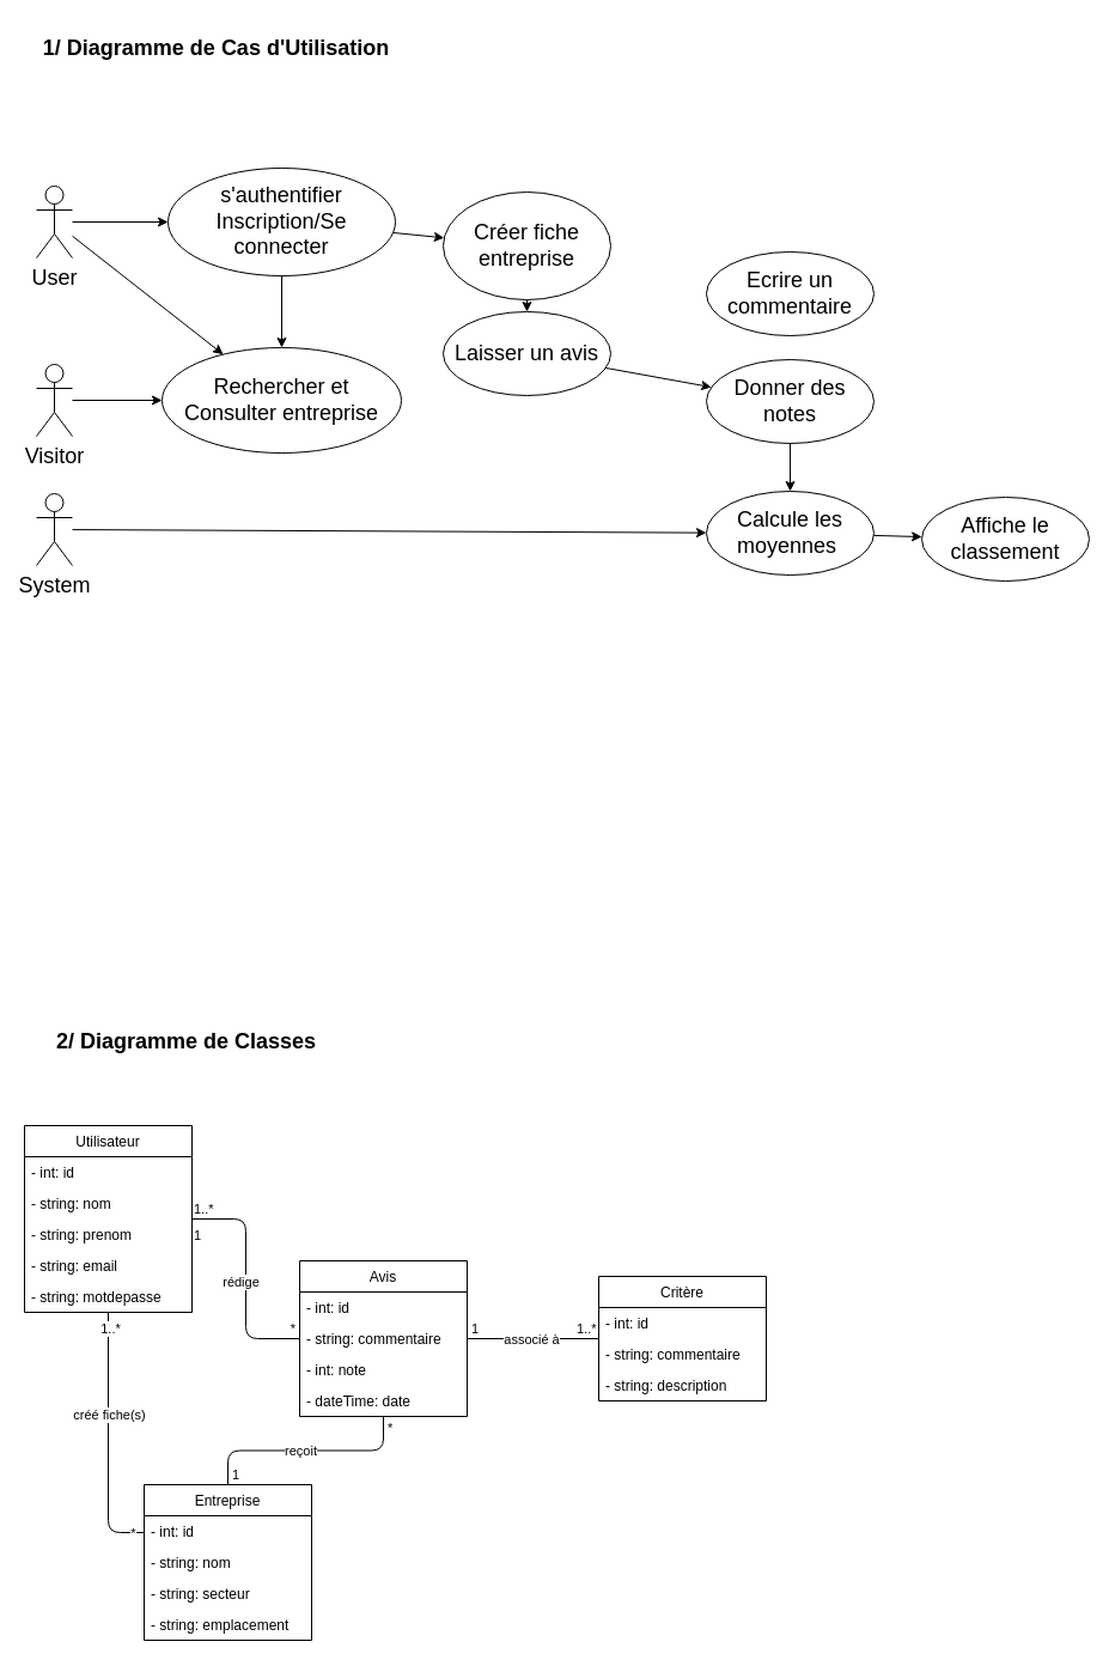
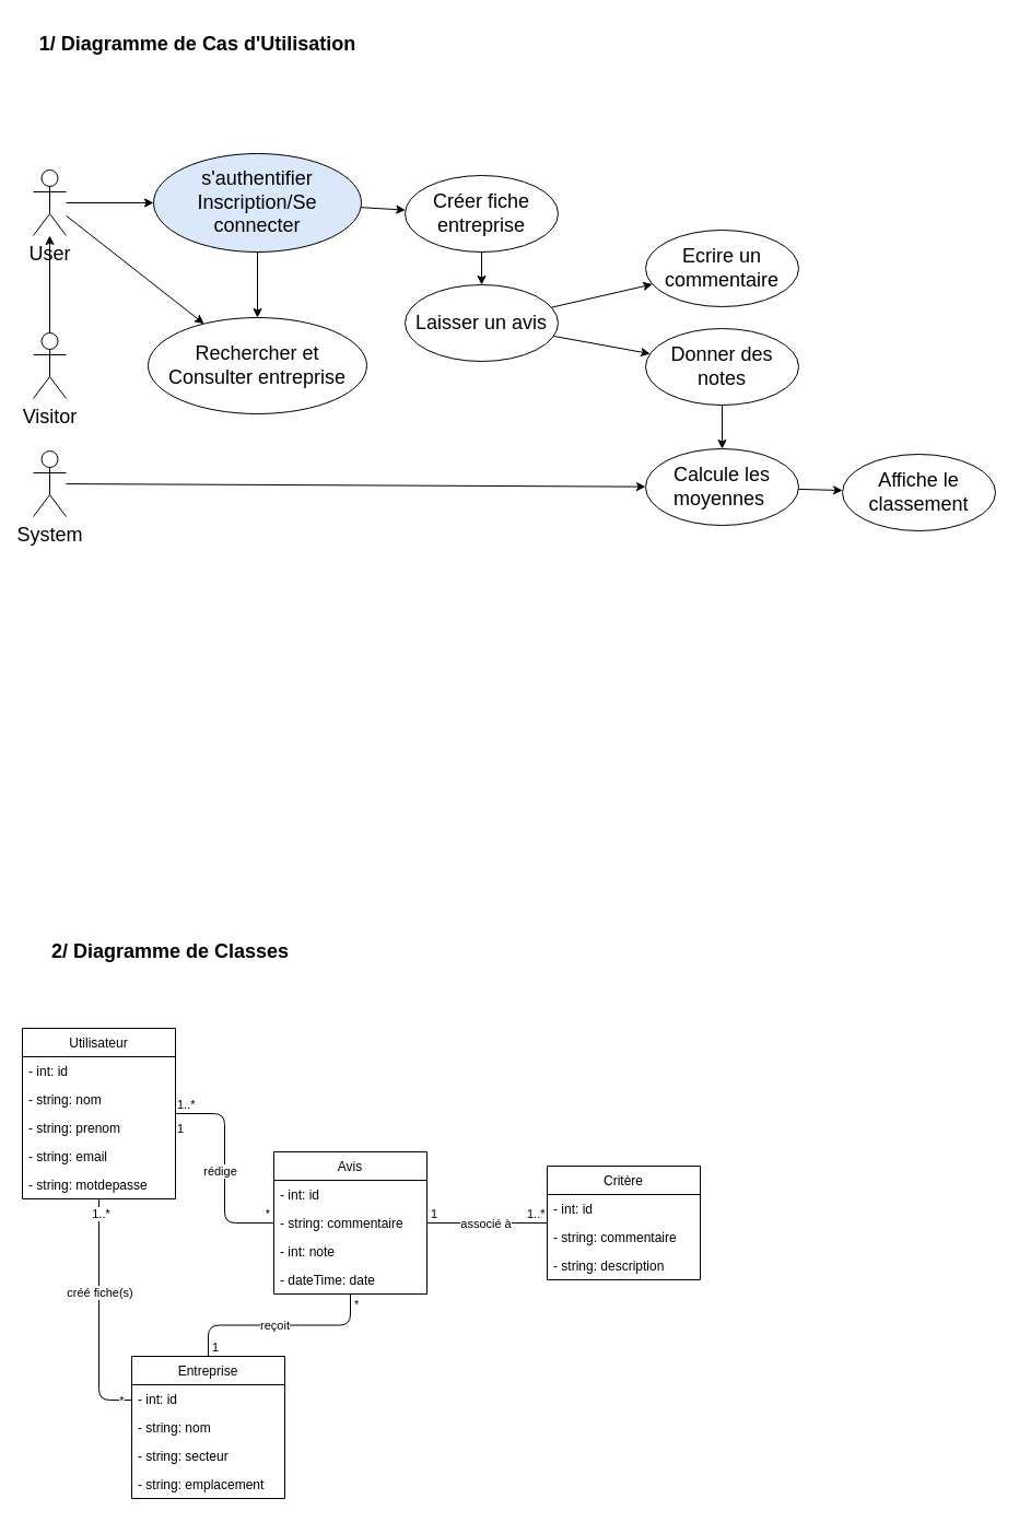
  <mxCell id="0" />
  <mxCell id="1" parent="0" />
  <mxCell id="2" style="edgeStyle=orthogonalEdgeStyle;html=1;endArrow=none;endFill=0;" edge="1" parent="1" source="6" target="12"><mxGeometry relative="1" as="geometry"><Array as="points"><mxPoint x="90" y="1280" /></Array></mxGeometry></mxCell>
  <mxCell id="3" value="créé fiche(s)" style="edgeLabel;html=1;align=center;verticalAlign=middle;resizable=0;points=[];" vertex="1" connectable="0" parent="2"><mxGeometry x="-0.205" y="-2" relative="1" as="geometry"><mxPoint x="2" as="offset" /></mxGeometry></mxCell>
  <mxCell id="4" value="1..*" style="edgeLabel;html=1;align=center;verticalAlign=middle;resizable=0;points=[];" vertex="1" connectable="0" parent="2"><mxGeometry x="-0.877" y="1" relative="1" as="geometry"><mxPoint as="offset" /></mxGeometry></mxCell>
  <mxCell id="5" value="*" style="edgeLabel;html=1;align=center;verticalAlign=middle;resizable=0;points=[];" vertex="1" connectable="0" parent="2"><mxGeometry x="0.796" relative="1" as="geometry"><mxPoint x="12" as="offset" /></mxGeometry></mxCell>
  <mxCell id="6" value="Utilisateur" style="swimlane;fontStyle=0;childLayout=stackLayout;horizontal=1;startSize=26;fillColor=none;horizontalStack=0;resizeParent=1;resizeParentMax=0;resizeLast=0;collapsible=1;marginBottom=0;" parent="1" vertex="1"><mxGeometry x="20" y="940" width="140" height="156" as="geometry" /></mxCell>
  <mxCell id="7" value="- int: id" style="text;strokeColor=none;fillColor=none;align=left;verticalAlign=top;spacingLeft=4;spacingRight=4;overflow=hidden;rotatable=0;points=[[0,0.5],[1,0.5]];portConstraint=eastwest;" parent="6" vertex="1"><mxGeometry y="26" width="140" height="26" as="geometry" /></mxCell>
  <mxCell id="8" value="- string: nom" style="text;strokeColor=none;fillColor=none;align=left;verticalAlign=top;spacingLeft=4;spacingRight=4;overflow=hidden;rotatable=0;points=[[0,0.5],[1,0.5]];portConstraint=eastwest;" parent="6" vertex="1"><mxGeometry y="52" width="140" height="26" as="geometry" /></mxCell>
  <mxCell id="9" value="- string: prenom" style="text;strokeColor=none;fillColor=none;align=left;verticalAlign=top;spacingLeft=4;spacingRight=4;overflow=hidden;rotatable=0;points=[[0,0.5],[1,0.5]];portConstraint=eastwest;" parent="6" vertex="1"><mxGeometry y="78" width="140" height="26" as="geometry" /></mxCell>
  <mxCell id="10" value="- string: email" style="text;strokeColor=none;fillColor=none;align=left;verticalAlign=top;spacingLeft=4;spacingRight=4;overflow=hidden;rotatable=0;points=[[0,0.5],[1,0.5]];portConstraint=eastwest;" parent="6" vertex="1"><mxGeometry y="104" width="140" height="26" as="geometry" /></mxCell>
  <mxCell id="11" value="- string: motdepasse" style="text;strokeColor=none;fillColor=none;align=left;verticalAlign=top;spacingLeft=4;spacingRight=4;overflow=hidden;rotatable=0;points=[[0,0.5],[1,0.5]];portConstraint=eastwest;" parent="6" vertex="1"><mxGeometry y="130" width="140" height="26" as="geometry" /></mxCell>
  <mxCell id="12" value="Entreprise" style="swimlane;fontStyle=0;childLayout=stackLayout;horizontal=1;startSize=26;fillColor=none;horizontalStack=0;resizeParent=1;resizeParentMax=0;resizeLast=0;collapsible=1;marginBottom=0;" parent="1" vertex="1"><mxGeometry x="120" y="1240" width="140" height="130" as="geometry" /></mxCell>
  <mxCell id="13" value="- int: id" style="text;strokeColor=none;fillColor=none;align=left;verticalAlign=top;spacingLeft=4;spacingRight=4;overflow=hidden;rotatable=0;points=[[0,0.5],[1,0.5]];portConstraint=eastwest;" parent="12" vertex="1"><mxGeometry y="26" width="140" height="26" as="geometry" /></mxCell>
  <mxCell id="14" value="- string: nom" style="text;strokeColor=none;fillColor=none;align=left;verticalAlign=top;spacingLeft=4;spacingRight=4;overflow=hidden;rotatable=0;points=[[0,0.5],[1,0.5]];portConstraint=eastwest;" parent="12" vertex="1"><mxGeometry y="52" width="140" height="26" as="geometry" /></mxCell>
  <mxCell id="15" value="- string: secteur" style="text;strokeColor=none;fillColor=none;align=left;verticalAlign=top;spacingLeft=4;spacingRight=4;overflow=hidden;rotatable=0;points=[[0,0.5],[1,0.5]];portConstraint=eastwest;" parent="12" vertex="1"><mxGeometry y="78" width="140" height="26" as="geometry" /></mxCell>
  <mxCell id="16" value="- string: emplacement" style="text;strokeColor=none;fillColor=none;align=left;verticalAlign=top;spacingLeft=4;spacingRight=4;overflow=hidden;rotatable=0;points=[[0,0.5],[1,0.5]];portConstraint=eastwest;" parent="12" vertex="1"><mxGeometry y="104" width="140" height="26" as="geometry" /></mxCell>
  <mxCell id="17" value="Avis" style="swimlane;fontStyle=0;childLayout=stackLayout;horizontal=1;startSize=26;fillColor=none;horizontalStack=0;resizeParent=1;resizeParentMax=0;resizeLast=0;collapsible=1;marginBottom=0;" parent="1" vertex="1"><mxGeometry x="250" y="1053" width="140" height="130" as="geometry" /></mxCell>
  <mxCell id="18" value="- int: id" style="text;strokeColor=none;fillColor=none;align=left;verticalAlign=top;spacingLeft=4;spacingRight=4;overflow=hidden;rotatable=0;points=[[0,0.5],[1,0.5]];portConstraint=eastwest;" parent="17" vertex="1"><mxGeometry y="26" width="140" height="26" as="geometry" /></mxCell>
  <mxCell id="19" value="- string: commentaire" style="text;strokeColor=none;fillColor=none;align=left;verticalAlign=top;spacingLeft=4;spacingRight=4;overflow=hidden;rotatable=0;points=[[0,0.5],[1,0.5]];portConstraint=eastwest;" parent="17" vertex="1"><mxGeometry y="52" width="140" height="26" as="geometry" /></mxCell>
  <mxCell id="20" value="- int: note" style="text;strokeColor=none;fillColor=none;align=left;verticalAlign=top;spacingLeft=4;spacingRight=4;overflow=hidden;rotatable=0;points=[[0,0.5],[1,0.5]];portConstraint=eastwest;" parent="17" vertex="1"><mxGeometry y="78" width="140" height="26" as="geometry" /></mxCell>
  <mxCell id="21" value="- dateTime: date" style="text;strokeColor=none;fillColor=none;align=left;verticalAlign=top;spacingLeft=4;spacingRight=4;overflow=hidden;rotatable=0;points=[[0,0.5],[1,0.5]];portConstraint=eastwest;" parent="17" vertex="1"><mxGeometry y="104" width="140" height="26" as="geometry" /></mxCell>
  <mxCell id="22" value="Critère" style="swimlane;fontStyle=0;childLayout=stackLayout;horizontal=1;startSize=26;fillColor=none;horizontalStack=0;resizeParent=1;resizeParentMax=0;resizeLast=0;collapsible=1;marginBottom=0;" parent="1" vertex="1"><mxGeometry x="500" y="1066" width="140" height="104" as="geometry" /></mxCell>
  <mxCell id="23" value="- int: id" style="text;strokeColor=none;fillColor=none;align=left;verticalAlign=top;spacingLeft=4;spacingRight=4;overflow=hidden;rotatable=0;points=[[0,0.5],[1,0.5]];portConstraint=eastwest;" parent="22" vertex="1"><mxGeometry y="26" width="140" height="26" as="geometry" /></mxCell>
  <mxCell id="24" value="- string: commentaire" style="text;strokeColor=none;fillColor=none;align=left;verticalAlign=top;spacingLeft=4;spacingRight=4;overflow=hidden;rotatable=0;points=[[0,0.5],[1,0.5]];portConstraint=eastwest;" parent="22" vertex="1"><mxGeometry y="52" width="140" height="26" as="geometry" /></mxCell>
  <mxCell id="25" value="- string: description" style="text;strokeColor=none;fillColor=none;align=left;verticalAlign=top;spacingLeft=4;spacingRight=4;overflow=hidden;rotatable=0;points=[[0,0.5],[1,0.5]];portConstraint=eastwest;" parent="22" vertex="1"><mxGeometry y="78" width="140" height="26" as="geometry" /></mxCell>
  <mxCell id="26" value="" style="endArrow=none;html=1;edgeStyle=orthogonalEdgeStyle;" parent="1" source="6" target="17" edge="1"><mxGeometry relative="1" as="geometry"><mxPoint x="160" y="1230" as="sourcePoint" /><mxPoint x="320" y="1230" as="targetPoint" /></mxGeometry></mxCell>
  <mxCell id="27" value="1..*" style="edgeLabel;resizable=0;html=1;align=left;verticalAlign=bottom;" parent="26" connectable="0" vertex="1"><mxGeometry x="-1" relative="1" as="geometry" /></mxCell>
  <mxCell id="28" value="*" style="edgeLabel;resizable=0;html=1;align=right;verticalAlign=bottom;" parent="26" connectable="0" vertex="1"><mxGeometry x="1" relative="1" as="geometry"><mxPoint x="-3" as="offset" /></mxGeometry></mxCell>
  <mxCell id="29" value="rédige" style="edgeLabel;html=1;align=center;verticalAlign=middle;resizable=0;points=[];" parent="26" vertex="1" connectable="0"><mxGeometry x="0.2" relative="1" as="geometry"><mxPoint x="-5" y="-17" as="offset" /></mxGeometry></mxCell>
  <mxCell id="30" value="" style="endArrow=none;html=1;edgeStyle=orthogonalEdgeStyle;" parent="1" source="17" target="12" edge="1"><mxGeometry relative="1" as="geometry"><mxPoint x="140" y="1128" as="sourcePoint" /><mxPoint x="260" y="1128" as="targetPoint" /></mxGeometry></mxCell>
  <mxCell id="31" value="*" style="edgeLabel;resizable=0;html=1;align=left;verticalAlign=bottom;" parent="30" connectable="0" vertex="1"><mxGeometry x="-1" relative="1" as="geometry"><mxPoint x="2" y="18" as="offset" /></mxGeometry></mxCell>
  <mxCell id="32" value="1" style="edgeLabel;resizable=0;html=1;align=right;verticalAlign=bottom;" parent="30" connectable="0" vertex="1"><mxGeometry x="1" relative="1" as="geometry"><mxPoint x="10" as="offset" /></mxGeometry></mxCell>
  <mxCell id="33" value="reçoit" style="edgeLabel;html=1;align=center;verticalAlign=middle;resizable=0;points=[];" parent="30" vertex="1" connectable="0"><mxGeometry x="0.2" relative="1" as="geometry"><mxPoint x="14" as="offset" /></mxGeometry></mxCell>
  <mxCell id="34" value="" style="endArrow=none;html=1;edgeStyle=orthogonalEdgeStyle;" parent="1" source="22" target="17" edge="1"><mxGeometry relative="1" as="geometry"><mxPoint x="150" y="1138" as="sourcePoint" /><mxPoint x="270" y="1138" as="targetPoint" /></mxGeometry></mxCell>
  <mxCell id="35" value="1..*" style="edgeLabel;resizable=0;html=1;align=left;verticalAlign=bottom;" parent="34" connectable="0" vertex="1"><mxGeometry x="-1" relative="1" as="geometry"><mxPoint x="-20" as="offset" /></mxGeometry></mxCell>
  <mxCell id="36" value="1" style="edgeLabel;resizable=0;html=1;align=right;verticalAlign=bottom;" parent="34" connectable="0" vertex="1"><mxGeometry x="1" relative="1" as="geometry"><mxPoint x="10" as="offset" /></mxGeometry></mxCell>
  <mxCell id="37" value="associé à" style="edgeLabel;html=1;align=center;verticalAlign=middle;resizable=0;points=[];" parent="34" vertex="1" connectable="0"><mxGeometry x="0.2" relative="1" as="geometry"><mxPoint x="9" as="offset" /></mxGeometry></mxCell>
  <mxCell id="38" value="&lt;b&gt;&lt;font style=&quot;font-size: 18px;&quot;&gt;2/ Diagramme de Classes&lt;/font&gt;&lt;/b&gt;" style="text;html=1;align=center;verticalAlign=middle;resizable=0;points=[];autosize=1;strokeColor=none;fillColor=none;" parent="1" vertex="1"><mxGeometry x="35" y="850" width="240" height="40" as="geometry" /></mxCell>
  <mxCell id="39" value="&lt;b&gt;&lt;font style=&quot;font-size: 18px;&quot;&gt;1/ Diagramme de Cas d'Utilisation&lt;/font&gt;&lt;/b&gt;" style="text;html=1;align=center;verticalAlign=middle;resizable=0;points=[];autosize=1;strokeColor=none;fillColor=none;" parent="1" vertex="1"><mxGeometry x="25" y="20" width="310" height="40" as="geometry" /></mxCell>
  <mxCell id="40" style="edgeStyle=none;html=1;fontSize=18;" parent="1" source="42" target="47" edge="1"><mxGeometry relative="1" as="geometry" /></mxCell>
  <mxCell id="41" style="edgeStyle=none;html=1;fontSize=18;" parent="1" source="42" target="57" edge="1"><mxGeometry relative="1" as="geometry" /></mxCell>
  <mxCell id="42" value="User" style="shape=umlActor;verticalLabelPosition=bottom;verticalAlign=top;html=1;fontSize=18;" parent="1" vertex="1"><mxGeometry x="30" y="155" width="30" height="60" as="geometry" /></mxCell>
  <mxCell id="43" style="edgeStyle=none;html=1;fontSize=18;" parent="1" source="44" target="52" edge="1"><mxGeometry relative="1" as="geometry" /></mxCell>
  <mxCell id="44" value="System" style="shape=umlActor;verticalLabelPosition=bottom;verticalAlign=top;html=1;fontSize=18;" parent="1" vertex="1"><mxGeometry x="30" y="412" width="30" height="60" as="geometry" /></mxCell>
  <mxCell id="45" value="" style="edgeStyle=none;html=1;fontSize=18;" parent="1" source="47" target="57" edge="1"><mxGeometry relative="1" as="geometry" /></mxCell>
  <mxCell id="46" style="edgeStyle=none;html=1;fontSize=18;" parent="1" source="47" target="59" edge="1"><mxGeometry relative="1" as="geometry" /></mxCell>
- <mxCell id="47" value="s'authentifier&lt;br&gt;Inscription/Se connecter" style="ellipse;whiteSpace=wrap;html=1;fontSize=18;" parent="1" vertex="1"><mxGeometry x="140" y="140" width="190" height="90" as="geometry" /></mxCell>
+ <mxCell id="47" value="s'authentifier&lt;br&gt;Inscription/Se connecter" style="ellipse;whiteSpace=wrap;html=1;fontSize=18;fillColor=#dae8fc;" parent="1" vertex="1"><mxGeometry x="140" y="140" width="190" height="90" as="geometry" /></mxCell>
+ <mxCell id="48" style="edgeStyle=none;html=1;fontSize=18;" parent="1" source="50" target="56" edge="1"><mxGeometry relative="1" as="geometry" /></mxCell>
  <mxCell id="49" style="edgeStyle=none;html=1;fontSize=18;" parent="1" source="50" target="55" edge="1"><mxGeometry relative="1" as="geometry" /></mxCell>
  <mxCell id="50" value="Laisser un avis" style="ellipse;whiteSpace=wrap;html=1;fontSize=18;fillColor=rgb(255, 255, 255);" parent="1" vertex="1"><mxGeometry x="370" y="260" width="140" height="70" as="geometry" /></mxCell>
  <mxCell id="51" value="" style="edgeStyle=none;html=1;fontSize=18;" parent="1" source="52" target="53" edge="1"><mxGeometry relative="1" as="geometry" /></mxCell>
  <mxCell id="52" value="Calcule les moyennes&amp;nbsp;" style="ellipse;whiteSpace=wrap;html=1;fontSize=18;" parent="1" vertex="1"><mxGeometry x="590" y="410" width="140" height="70" as="geometry" /></mxCell>
  <mxCell id="53" value="Affiche le classement" style="ellipse;whiteSpace=wrap;html=1;fontSize=18;fillColor=rgb(255, 255, 255);" parent="1" vertex="1"><mxGeometry x="770" y="415" width="140" height="70" as="geometry" /></mxCell>
  <mxCell id="54" style="edgeStyle=none;html=1;fontSize=18;" parent="1" source="55" target="52" edge="1"><mxGeometry relative="1" as="geometry" /></mxCell>
  <mxCell id="55" value="Donner des notes" style="ellipse;whiteSpace=wrap;html=1;fontSize=18;fillColor=rgb(255, 255, 255);" parent="1" vertex="1"><mxGeometry x="590" y="300" width="140" height="70" as="geometry" /></mxCell>
  <mxCell id="56" value="Ecrire un commentaire" style="ellipse;whiteSpace=wrap;html=1;fontSize=18;fillColor=rgb(255, 255, 255);" parent="1" vertex="1"><mxGeometry x="590" y="210" width="140" height="70" as="geometry" /></mxCell>
  <mxCell id="57" value="Rechercher et&lt;br&gt;Consulter entreprise" style="ellipse;whiteSpace=wrap;html=1;fontSize=18;fillColor=rgb(255, 255, 255);" parent="1" vertex="1"><mxGeometry x="135" y="290" width="200" height="88" as="geometry" /></mxCell>
  <mxCell id="58" style="edgeStyle=none;html=1;exitX=0.5;exitY=1;exitDx=0;exitDy=0;fontSize=18;" parent="1" source="59" target="50" edge="1"><mxGeometry relative="1" as="geometry" /></mxCell>
- <mxCell id="59" value="Créer fiche entreprise" style="ellipse;whiteSpace=wrap;html=1;fontSize=18;fillColor=rgb(255, 255, 255);" parent="1" vertex="1"><mxGeometry x="370" y="160" width="140" height="90" as="geometry" /></mxCell>
- <mxCell id="60" style="edgeStyle=none;html=1;fontSize=18;" parent="1" source="61" target="57" edge="1"><mxGeometry relative="1" as="geometry" /></mxCell>
+ <mxCell id="59" value="Créer fiche entreprise" style="ellipse;whiteSpace=wrap;html=1;fontSize=18;fillColor=rgb(255, 255, 255);" parent="1" vertex="1"><mxGeometry x="370" y="160" width="140" height="70" as="geometry" /></mxCell>
+ <mxCell id="60" style="edgeStyle=none;html=1;fontSize=18;" parent="1" source="61" target="42" edge="1"><mxGeometry relative="1" as="geometry" /></mxCell>
  <mxCell id="61" value="Visitor" style="shape=umlActor;verticalLabelPosition=bottom;verticalAlign=top;html=1;fontSize=18;" parent="1" vertex="1"><mxGeometry x="30" y="304" width="30" height="60" as="geometry" /></mxCell>
  <mxCell id="62" value="1" style="edgeLabel;resizable=0;html=1;align=left;verticalAlign=bottom;" connectable="0" vertex="1" parent="1"><mxGeometry x="160" y="1040" as="geometry" /></mxCell>
